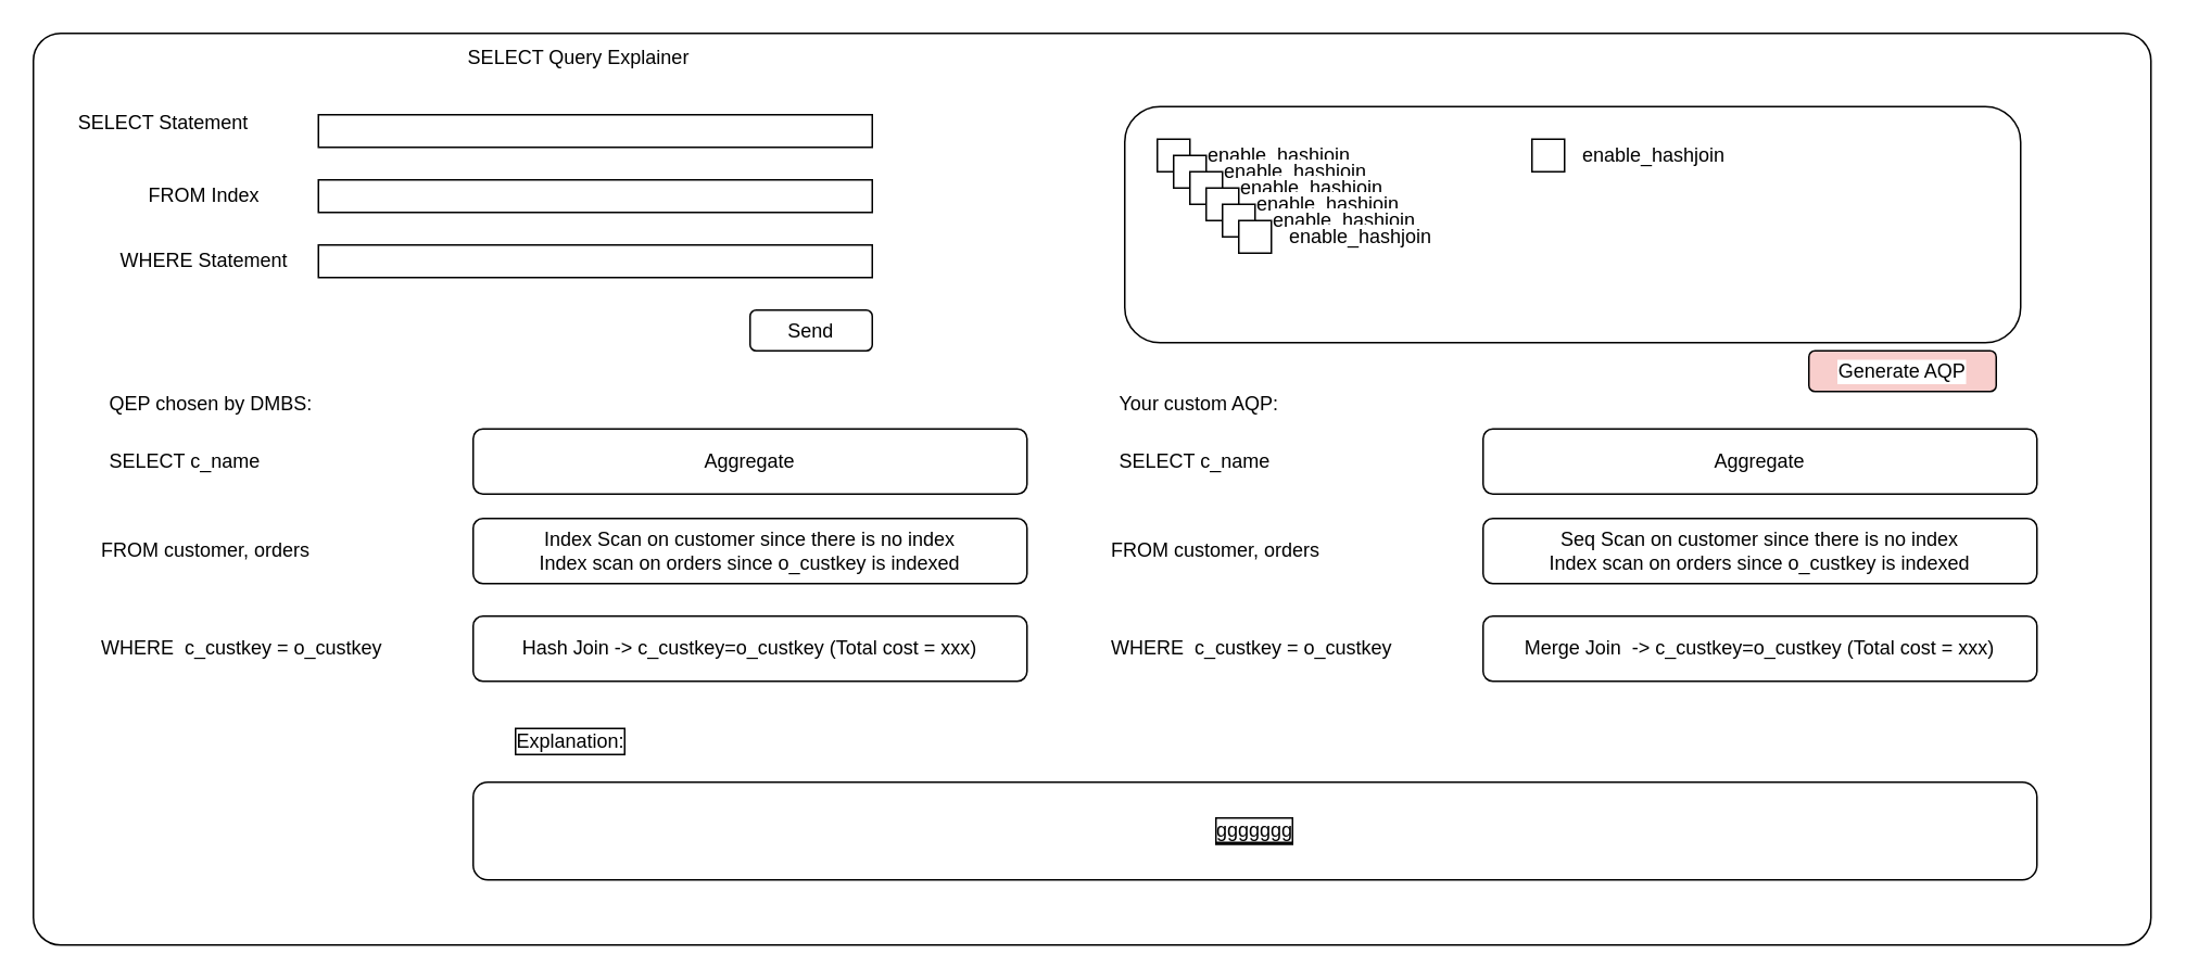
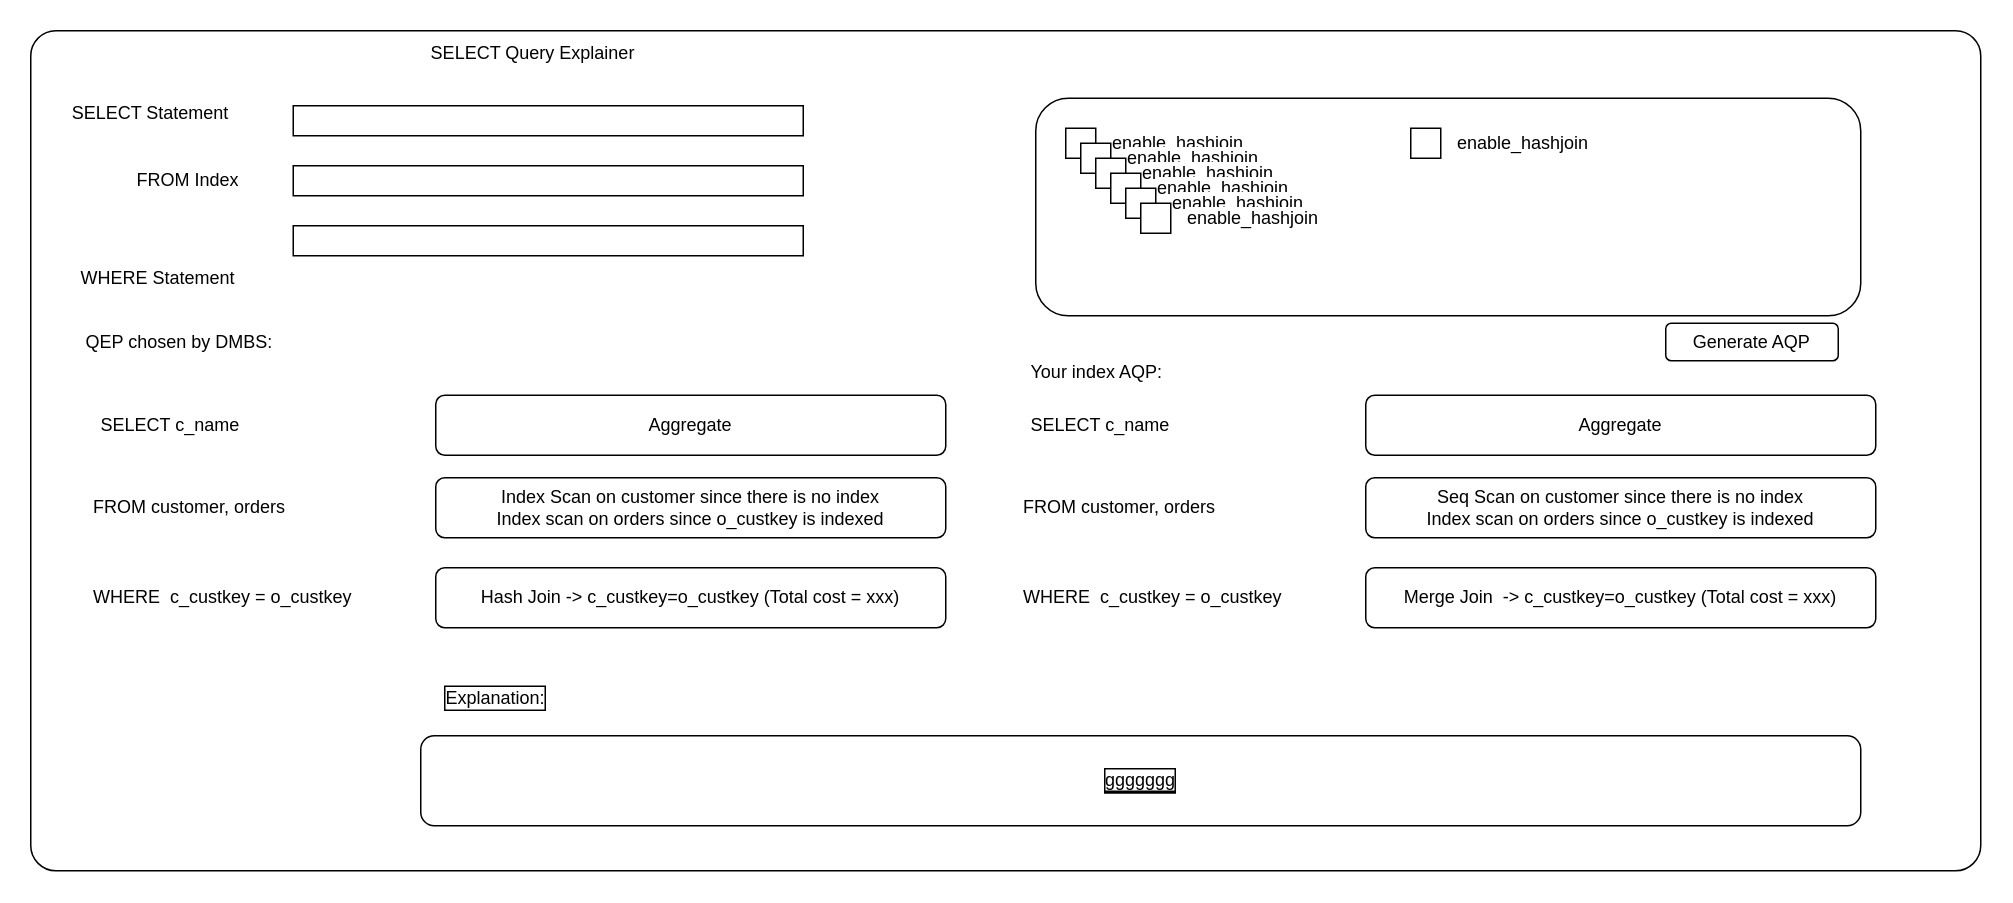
  <mxCell id="0" />
  <mxCell id="1" parent="0" />
  <mxCell id="2" value="" style="rounded=1;whiteSpace=wrap;html=1;arcSize=3;" vertex="1" parent="1"><mxGeometry x="20" y="20" width="1300" height="560" as="geometry" /></mxCell>
  <mxCell id="3" value="SELECT Query Explainer" style="text;html=1;strokeColor=none;fillColor=none;align=center;verticalAlign=middle;whiteSpace=wrap;rounded=0;" vertex="1" parent="1"><mxGeometry x="270" y="20" width="170" height="30" as="geometry" /></mxCell>
  <mxCell id="4" value="" style="rounded=0;whiteSpace=wrap;html=1;fillColor=#FFFFFF;" vertex="1" parent="1"><mxGeometry x="195" y="70" width="340" height="20" as="geometry" /></mxCell>
  <mxCell id="5" value="" style="rounded=0;whiteSpace=wrap;html=1;fillColor=#FFFFFF;" vertex="1" parent="1"><mxGeometry x="195" y="110" width="340" height="20" as="geometry" /></mxCell>
  <mxCell id="6" value="" style="rounded=0;whiteSpace=wrap;html=1;fillColor=#FFFFFF;" vertex="1" parent="1"><mxGeometry x="195" y="150" width="340" height="20" as="geometry" /></mxCell>
  <mxCell id="7" value="SELECT Statement" style="text;html=1;strokeColor=none;fillColor=none;align=center;verticalAlign=middle;whiteSpace=wrap;rounded=0;" vertex="1" parent="1"><mxGeometry x="35" y="60" width="130" height="30" as="geometry" /></mxCell>
  <mxCell id="8" value="FROM Index" style="text;html=1;strokeColor=none;fillColor=none;align=center;verticalAlign=middle;whiteSpace=wrap;rounded=0;" vertex="1" parent="1"><mxGeometry x="60" y="105" width="130" height="30" as="geometry" /></mxCell>
- <mxCell id="9" value="WHERE Statement" style="text;html=1;strokeColor=none;fillColor=none;align=center;verticalAlign=middle;whiteSpace=wrap;rounded=0;" vertex="1" parent="1"><mxGeometry x="60" y="145" width="130" height="30" as="geometry" /></mxCell>
+ <mxCell id="9" value="WHERE Statement" style="text;html=1;strokeColor=none;fillColor=none;align=center;verticalAlign=middle;whiteSpace=wrap;rounded=0;" vertex="1" parent="1"><mxGeometry x="40" y="170" width="130" height="30" as="geometry" /></mxCell>
  <mxCell id="10" value="SELECT c_name" style="text;html=1;strokeColor=none;fillColor=none;align=left;verticalAlign=middle;whiteSpace=wrap;rounded=0;" vertex="1" parent="1"><mxGeometry x="65" y="268" width="125" height="30" as="geometry" /></mxCell>
- <mxCell id="11" value="QEP chosen by DMBS:" style="text;html=1;strokeColor=none;fillColor=none;align=left;verticalAlign=middle;whiteSpace=wrap;rounded=0;" vertex="1" parent="1"><mxGeometry x="65" y="233" width="130" height="30" as="geometry" /></mxCell>
+ <mxCell id="11" value="QEP chosen by DMBS:" style="text;html=1;strokeColor=none;fillColor=none;align=left;verticalAlign=middle;whiteSpace=wrap;rounded=0;" vertex="1" parent="1"><mxGeometry x="55" y="213" width="130" height="30" as="geometry" /></mxCell>
  <mxCell id="12" value="FROM customer, orders" style="text;html=1;strokeColor=none;fillColor=none;align=left;verticalAlign=middle;whiteSpace=wrap;rounded=0;" vertex="1" parent="1"><mxGeometry x="60" y="323" width="150" height="30" as="geometry" /></mxCell>
  <mxCell id="13" value="WHERE&amp;nbsp; c_custkey = o_custkey" style="text;html=1;strokeColor=none;fillColor=none;align=left;verticalAlign=middle;whiteSpace=wrap;rounded=0;" vertex="1" parent="1"><mxGeometry x="60" y="383" width="180" height="30" as="geometry" /></mxCell>
  <mxCell id="14" value="&lt;font color=&quot;#000000&quot;&gt;Aggregate&lt;/font&gt;" style="rounded=1;whiteSpace=wrap;html=1;fillColor=#FFFFFF;" vertex="1" parent="1"><mxGeometry x="290" y="263" width="340" height="40" as="geometry" /></mxCell>
  <mxCell id="15" value="&lt;span style=&quot;color: rgb(0 , 0 , 0) ; font-family: &amp;#34;helvetica&amp;#34; ; font-size: 12px ; font-style: normal ; font-weight: 400 ; letter-spacing: normal ; text-align: center ; text-indent: 0px ; text-transform: none ; word-spacing: 0px ; display: inline ; float: none ; background-color: rgb(255 , 255 , 255)&quot;&gt;Index Scan on customer since there is no index&lt;br&gt;Index scan on orders since o_custkey is indexed&lt;br&gt;&lt;/span&gt;" style="rounded=1;whiteSpace=wrap;html=1;fillColor=#FFFFFF;" vertex="1" parent="1"><mxGeometry x="290" y="318" width="340" height="40" as="geometry" /></mxCell>
  <mxCell id="16" value="&lt;span style=&quot;color: rgb(0 , 0 , 0) ; font-family: &amp;#34;helvetica&amp;#34; ; font-size: 12px ; font-style: normal ; font-weight: 400 ; letter-spacing: normal ; text-align: center ; text-indent: 0px ; text-transform: none ; word-spacing: 0px ; display: inline ; float: none ; background-color: rgb(255 , 255 , 255)&quot;&gt;Hash Join -&amp;gt; c_custkey=o_custkey (Total cost = xxx)&lt;/span&gt;" style="rounded=1;whiteSpace=wrap;html=1;fillColor=#FFFFFF;" vertex="1" parent="1"><mxGeometry x="290" y="378" width="340" height="40" as="geometry" /></mxCell>
- <mxCell id="17" value="Send" style="rounded=1;whiteSpace=wrap;html=1;labelBackgroundColor=#FFFFFF;fontColor=#000000;fillColor=#FFFFFF;" vertex="1" parent="1"><mxGeometry x="460" y="190" width="75" height="25" as="geometry" /></mxCell>
  <mxCell id="18" value="SELECT c_name" style="text;html=1;strokeColor=none;fillColor=none;align=left;verticalAlign=middle;whiteSpace=wrap;rounded=0;" vertex="1" parent="1"><mxGeometry x="685" y="268" width="125" height="30" as="geometry" /></mxCell>
- <mxCell id="19" value="Your custom AQP:" style="text;html=1;strokeColor=none;fillColor=none;align=left;verticalAlign=middle;whiteSpace=wrap;rounded=0;" vertex="1" parent="1"><mxGeometry x="685" y="233" width="130" height="30" as="geometry" /></mxCell>
+ <mxCell id="19" value="Your index AQP:" style="text;html=1;strokeColor=none;fillColor=none;align=left;verticalAlign=middle;whiteSpace=wrap;rounded=0;" vertex="1" parent="1"><mxGeometry x="685" y="233" width="130" height="30" as="geometry" /></mxCell>
  <mxCell id="20" value="FROM customer, orders" style="text;html=1;strokeColor=none;fillColor=none;align=left;verticalAlign=middle;whiteSpace=wrap;rounded=0;" vertex="1" parent="1"><mxGeometry x="680" y="323" width="150" height="30" as="geometry" /></mxCell>
  <mxCell id="21" value="WHERE&amp;nbsp; c_custkey = o_custkey" style="text;html=1;strokeColor=none;fillColor=none;align=left;verticalAlign=middle;whiteSpace=wrap;rounded=0;" vertex="1" parent="1"><mxGeometry x="680" y="383" width="180" height="30" as="geometry" /></mxCell>
  <mxCell id="22" value="&lt;font color=&quot;#000000&quot;&gt;Aggregate&lt;/font&gt;" style="rounded=1;whiteSpace=wrap;html=1;fillColor=#FFFFFF;" vertex="1" parent="1"><mxGeometry x="910" y="263" width="340" height="40" as="geometry" /></mxCell>
  <mxCell id="23" value="&lt;span style=&quot;color: rgb(0 , 0 , 0) ; font-family: &amp;#34;helvetica&amp;#34; ; font-size: 12px ; font-style: normal ; font-weight: 400 ; letter-spacing: normal ; text-align: center ; text-indent: 0px ; text-transform: none ; word-spacing: 0px ; display: inline ; float: none ; background-color: rgb(255 , 255 , 255)&quot;&gt;Seq Scan on customer since there is no index&lt;br&gt;Index scan on orders since o_custkey is indexed&lt;br&gt;&lt;/span&gt;" style="rounded=1;whiteSpace=wrap;html=1;fillColor=#FFFFFF;" vertex="1" parent="1"><mxGeometry x="910" y="318" width="340" height="40" as="geometry" /></mxCell>
  <mxCell id="24" value="&lt;span style=&quot;color: rgb(0 , 0 , 0) ; font-family: &amp;#34;helvetica&amp;#34; ; font-size: 12px ; font-style: normal ; font-weight: 400 ; letter-spacing: normal ; text-align: center ; text-indent: 0px ; text-transform: none ; word-spacing: 0px ; display: inline ; float: none ; background-color: rgb(255 , 255 , 255)&quot;&gt;Merge Join&amp;nbsp;&lt;/span&gt;&lt;span style=&quot;color: rgb(0 , 0 , 0) ; font-family: &amp;#34;helvetica&amp;#34; ; background-color: rgb(255 , 255 , 255)&quot;&gt;&amp;nbsp;-&amp;gt; c_custkey=o_custkey (Total cost = xxx)&lt;/span&gt;" style="rounded=1;whiteSpace=wrap;html=1;fillColor=#FFFFFF;" vertex="1" parent="1"><mxGeometry x="910" y="378" width="340" height="40" as="geometry" /></mxCell>
  <mxCell id="25" value="" style="rounded=1;whiteSpace=wrap;html=1;labelBackgroundColor=#FFFFFF;fontColor=#000000;fillColor=#FFFFFF;" vertex="1" parent="1"><mxGeometry x="690" y="65" width="550" height="145" as="geometry" /></mxCell>
  <mxCell id="26" value="enable_hashjoin" style="text;html=1;strokeColor=none;fillColor=none;align=center;verticalAlign=middle;whiteSpace=wrap;rounded=0;labelBackgroundColor=#FFFFFF;fontColor=#000000;" vertex="1" parent="1"><mxGeometry x="755" y="80" width="60" height="30" as="geometry" /></mxCell>
  <mxCell id="27" value="" style="rounded=0;whiteSpace=wrap;html=1;labelBackgroundColor=#000000;fontColor=#000000;fillColor=#FFFFFF;labelBorderColor=#000000;" vertex="1" parent="1"><mxGeometry x="710" y="85" width="20" height="20" as="geometry" /></mxCell>
- <mxCell id="28" value="Generate AQP" style="rounded=1;whiteSpace=wrap;html=1;labelBackgroundColor=#FFFFFF;fontColor=#000000;fillColor=#f8cecc;" vertex="1" parent="1"><mxGeometry x="1110" y="215" width="115" height="25" as="geometry" /></mxCell>
+ <mxCell id="28" value="Generate AQP" style="rounded=1;whiteSpace=wrap;html=1;labelBackgroundColor=#FFFFFF;fontColor=#000000;fillColor=#FFFFFF;" vertex="1" parent="1"><mxGeometry x="1110" y="215" width="115" height="25" as="geometry" /></mxCell>
  <mxCell id="29" value="enable_hashjoin" style="text;html=1;strokeColor=none;fillColor=none;align=center;verticalAlign=middle;whiteSpace=wrap;rounded=0;labelBackgroundColor=#FFFFFF;fontColor=#000000;" vertex="1" parent="1"><mxGeometry x="765" y="90" width="60" height="30" as="geometry" /></mxCell>
  <mxCell id="30" value="" style="rounded=0;whiteSpace=wrap;html=1;labelBackgroundColor=#000000;fontColor=#000000;fillColor=#FFFFFF;labelBorderColor=#000000;" vertex="1" parent="1"><mxGeometry x="720" y="95" width="20" height="20" as="geometry" /></mxCell>
  <mxCell id="31" value="enable_hashjoin" style="text;html=1;strokeColor=none;fillColor=none;align=center;verticalAlign=middle;whiteSpace=wrap;rounded=0;labelBackgroundColor=#FFFFFF;fontColor=#000000;" vertex="1" parent="1"><mxGeometry x="775" y="100" width="60" height="30" as="geometry" /></mxCell>
  <mxCell id="32" value="" style="rounded=0;whiteSpace=wrap;html=1;labelBackgroundColor=#000000;fontColor=#000000;fillColor=#FFFFFF;labelBorderColor=#000000;" vertex="1" parent="1"><mxGeometry x="730" y="105" width="20" height="20" as="geometry" /></mxCell>
  <mxCell id="33" value="enable_hashjoin" style="text;html=1;strokeColor=none;fillColor=none;align=center;verticalAlign=middle;whiteSpace=wrap;rounded=0;labelBackgroundColor=#FFFFFF;fontColor=#000000;" vertex="1" parent="1"><mxGeometry x="785" y="110" width="60" height="30" as="geometry" /></mxCell>
  <mxCell id="34" value="" style="rounded=0;whiteSpace=wrap;html=1;labelBackgroundColor=#000000;fontColor=#000000;fillColor=#FFFFFF;labelBorderColor=#000000;" vertex="1" parent="1"><mxGeometry x="740" y="115" width="20" height="20" as="geometry" /></mxCell>
  <mxCell id="35" value="enable_hashjoin" style="text;html=1;strokeColor=none;fillColor=none;align=center;verticalAlign=middle;whiteSpace=wrap;rounded=0;labelBackgroundColor=#FFFFFF;fontColor=#000000;" vertex="1" parent="1"><mxGeometry x="795" y="120" width="60" height="30" as="geometry" /></mxCell>
  <mxCell id="36" value="" style="rounded=0;whiteSpace=wrap;html=1;labelBackgroundColor=#000000;fontColor=#000000;fillColor=#FFFFFF;labelBorderColor=#000000;" vertex="1" parent="1"><mxGeometry x="750" y="125" width="20" height="20" as="geometry" /></mxCell>
  <mxCell id="37" value="enable_hashjoin" style="text;html=1;strokeColor=none;fillColor=none;align=center;verticalAlign=middle;whiteSpace=wrap;rounded=0;labelBackgroundColor=#FFFFFF;fontColor=#000000;" vertex="1" parent="1"><mxGeometry x="805" y="130" width="60" height="30" as="geometry" /></mxCell>
  <mxCell id="38" value="" style="rounded=0;whiteSpace=wrap;html=1;labelBackgroundColor=#000000;fontColor=#000000;fillColor=#FFFFFF;labelBorderColor=#000000;" vertex="1" parent="1"><mxGeometry x="760" y="135" width="20" height="20" as="geometry" /></mxCell>
  <mxCell id="39" value="enable_hashjoin" style="text;html=1;strokeColor=none;fillColor=none;align=center;verticalAlign=middle;whiteSpace=wrap;rounded=0;labelBackgroundColor=#FFFFFF;fontColor=#000000;" vertex="1" parent="1"><mxGeometry x="985" y="80" width="60" height="30" as="geometry" /></mxCell>
  <mxCell id="40" value="" style="rounded=0;whiteSpace=wrap;html=1;labelBackgroundColor=#000000;fontColor=#000000;fillColor=#FFFFFF;labelBorderColor=#000000;" vertex="1" parent="1"><mxGeometry x="940" y="85" width="20" height="20" as="geometry" /></mxCell>
- <mxCell id="41" value="&lt;span style=&quot;background-color: rgb(255 , 255 , 255)&quot;&gt;ggggggg&lt;/span&gt;" style="rounded=1;whiteSpace=wrap;html=1;labelBackgroundColor=#000000;labelBorderColor=#000000;fontColor=#000000;fillColor=#FFFFFF;" vertex="1" parent="1"><mxGeometry x="290" y="480" width="960" height="60" as="geometry" /></mxCell>
- <mxCell id="42" value="Explanation:" style="text;html=1;strokeColor=none;fillColor=none;align=center;verticalAlign=middle;whiteSpace=wrap;rounded=0;labelBackgroundColor=#FFFFFF;labelBorderColor=#000000;fontColor=#000000;" vertex="1" parent="1"><mxGeometry x="290" y="440" width="120" height="30" as="geometry" /></mxCell>
+ <mxCell id="41" value="&lt;span style=&quot;background-color: rgb(255 , 255 , 255)&quot;&gt;ggggggg&lt;/span&gt;" style="rounded=1;whiteSpace=wrap;html=1;labelBackgroundColor=#000000;labelBorderColor=#000000;fontColor=#000000;fillColor=#FFFFFF;" vertex="1" parent="1"><mxGeometry x="280" y="490" width="960" height="60" as="geometry" /></mxCell>
+ <mxCell id="42" value="Explanation:" style="text;html=1;strokeColor=none;fillColor=none;align=center;verticalAlign=middle;whiteSpace=wrap;rounded=0;labelBackgroundColor=#FFFFFF;labelBorderColor=#000000;fontColor=#000000;" vertex="1" parent="1"><mxGeometry x="270" y="450" width="120" height="30" as="geometry" /></mxCell>
